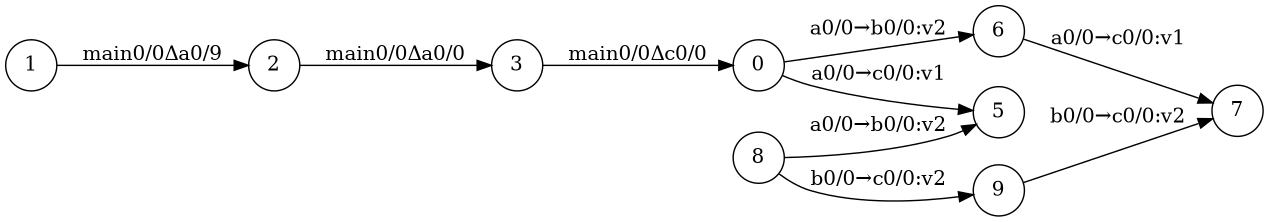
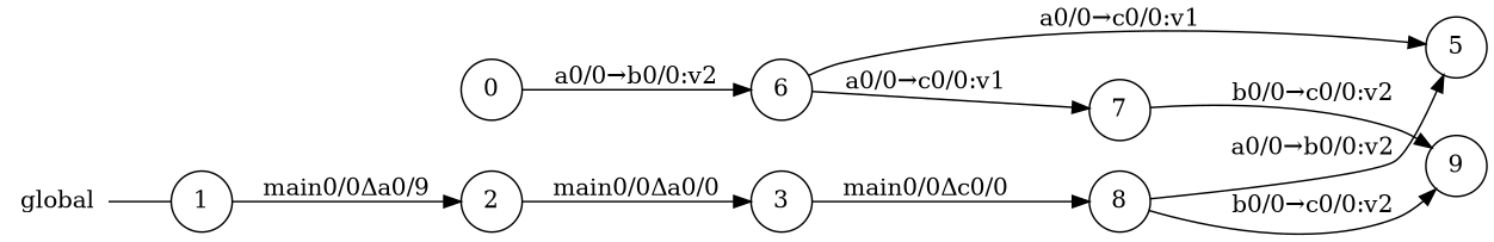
  digraph {
    rankdir=LR
    node [shape=circle]
+   n1 [label=global shape=plaintext]
    n2 [label=1]
    n3 [label=2]
    n4 [label=7]
    n5 [label=9]
    n6 [label=0]
    n7 [label=5]
    n8 [label=6]
    n9 [label=3]
    n10 [label=8]
+   n1 -> n2 [arrowhead=none]
    n2 -> n3 [label="main0/0Δa0/9"]
    n3 -> n9 [label="main0/0Δa0/0"]
-   n5 -> n4 [label="b0/0→c0/0:v2"]
-   n6 -> n7 [label="a0/0→c0/0:v1"]
+   n4 -> n5 [label="b0/0→c0/0:v2"]
+   n8 -> n7 [label="a0/0→c0/0:v1"]
    n6 -> n8 [label="a0/0→b0/0:v2"]
    n8 -> n4 [label="a0/0→c0/0:v1"]
-   n9 -> n6 [label="main0/0Δc0/0"]
+   n9 -> n10 [label="main0/0Δc0/0"]
    n10 -> n5 [label="b0/0→c0/0:v2"]
    n10 -> n7 [label="a0/0→b0/0:v2"]
  }
